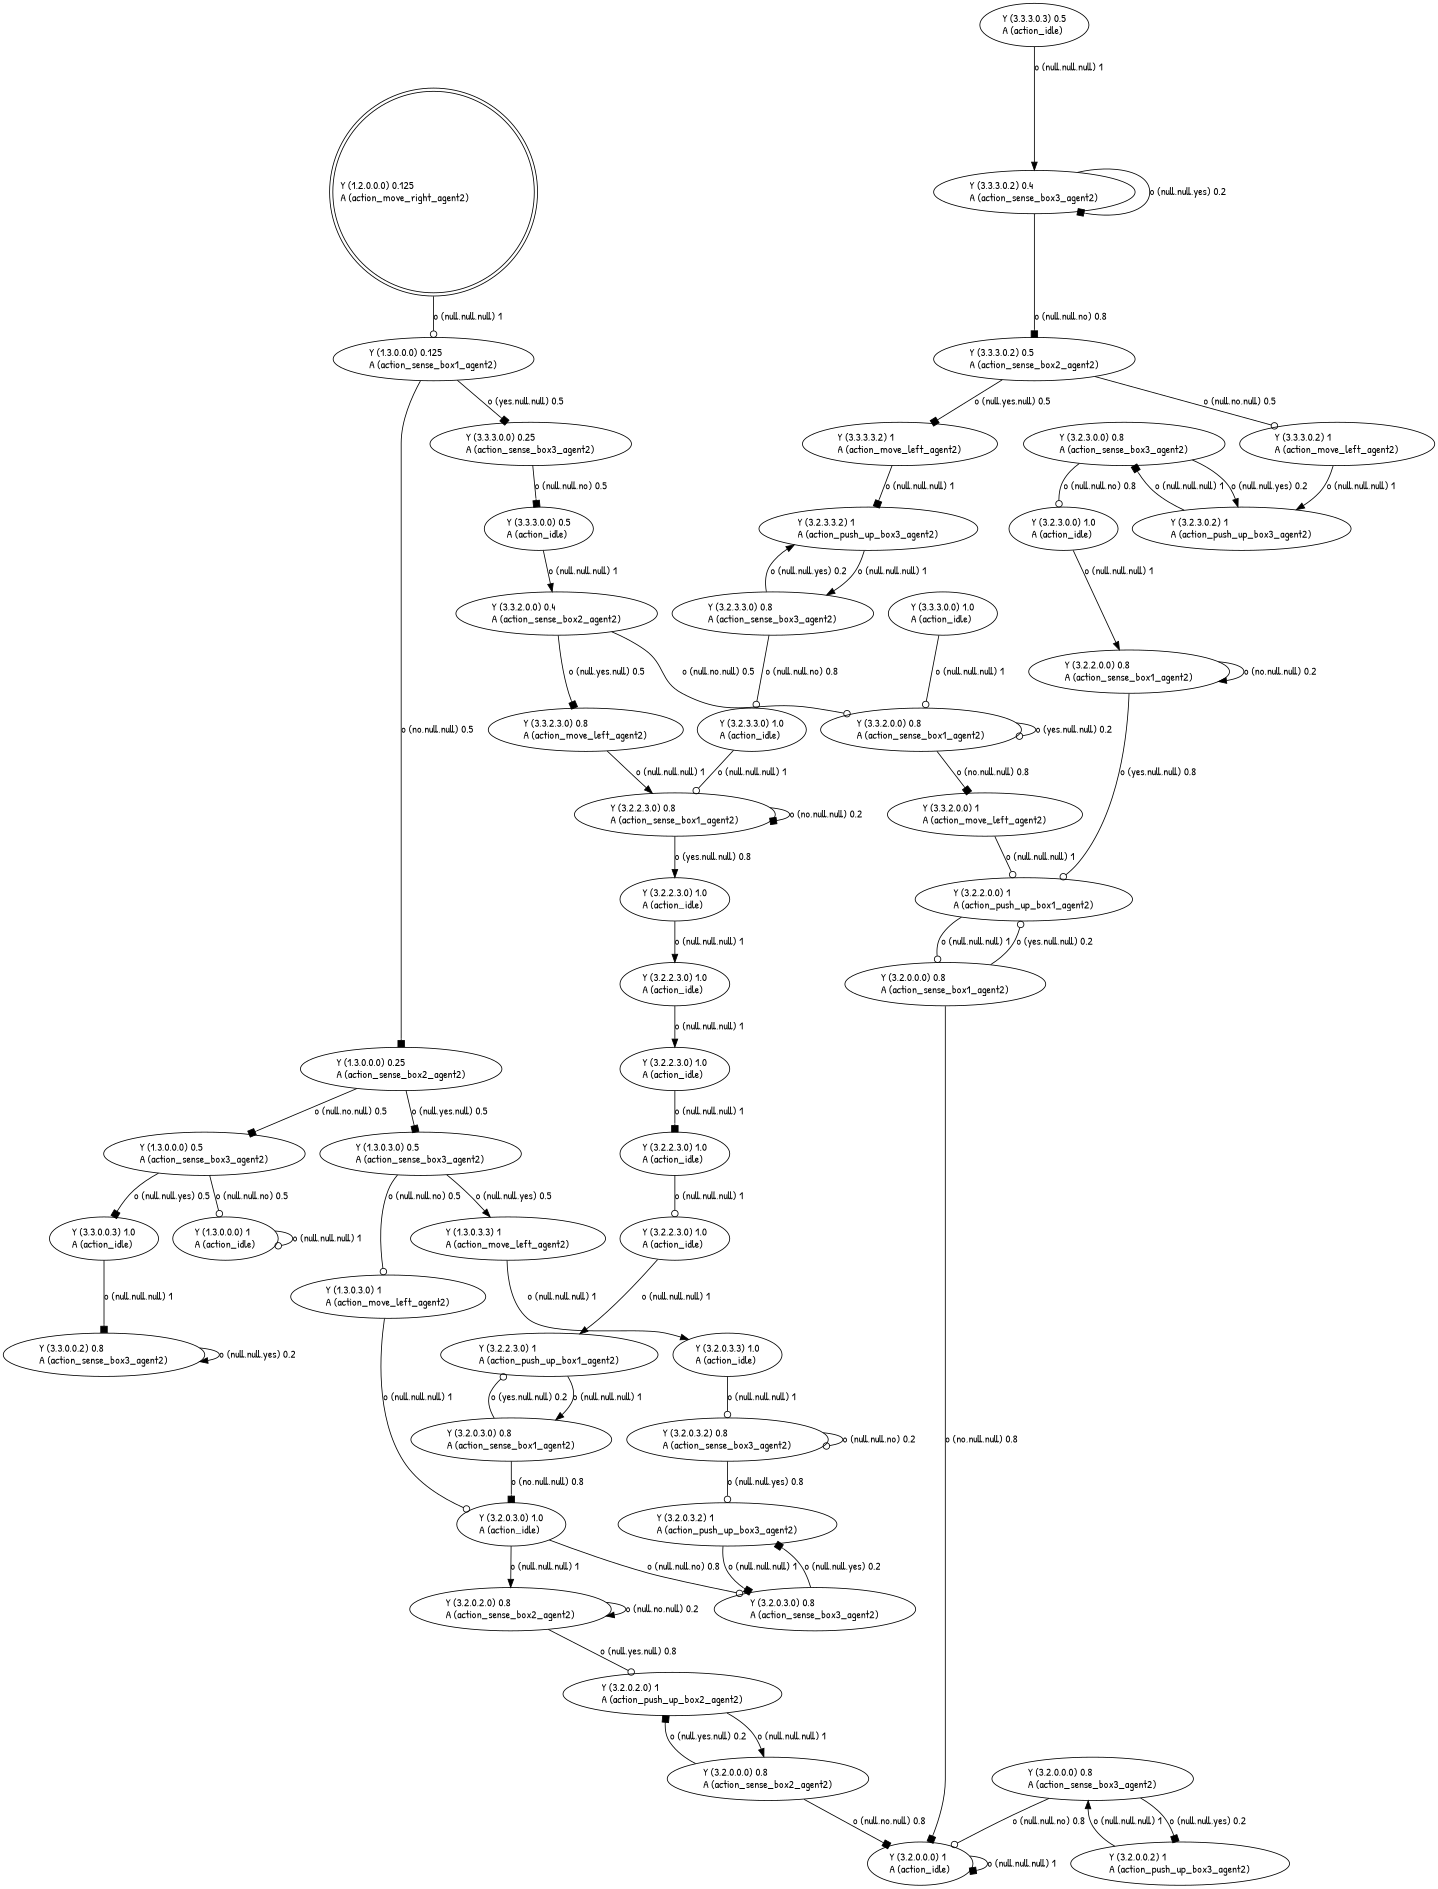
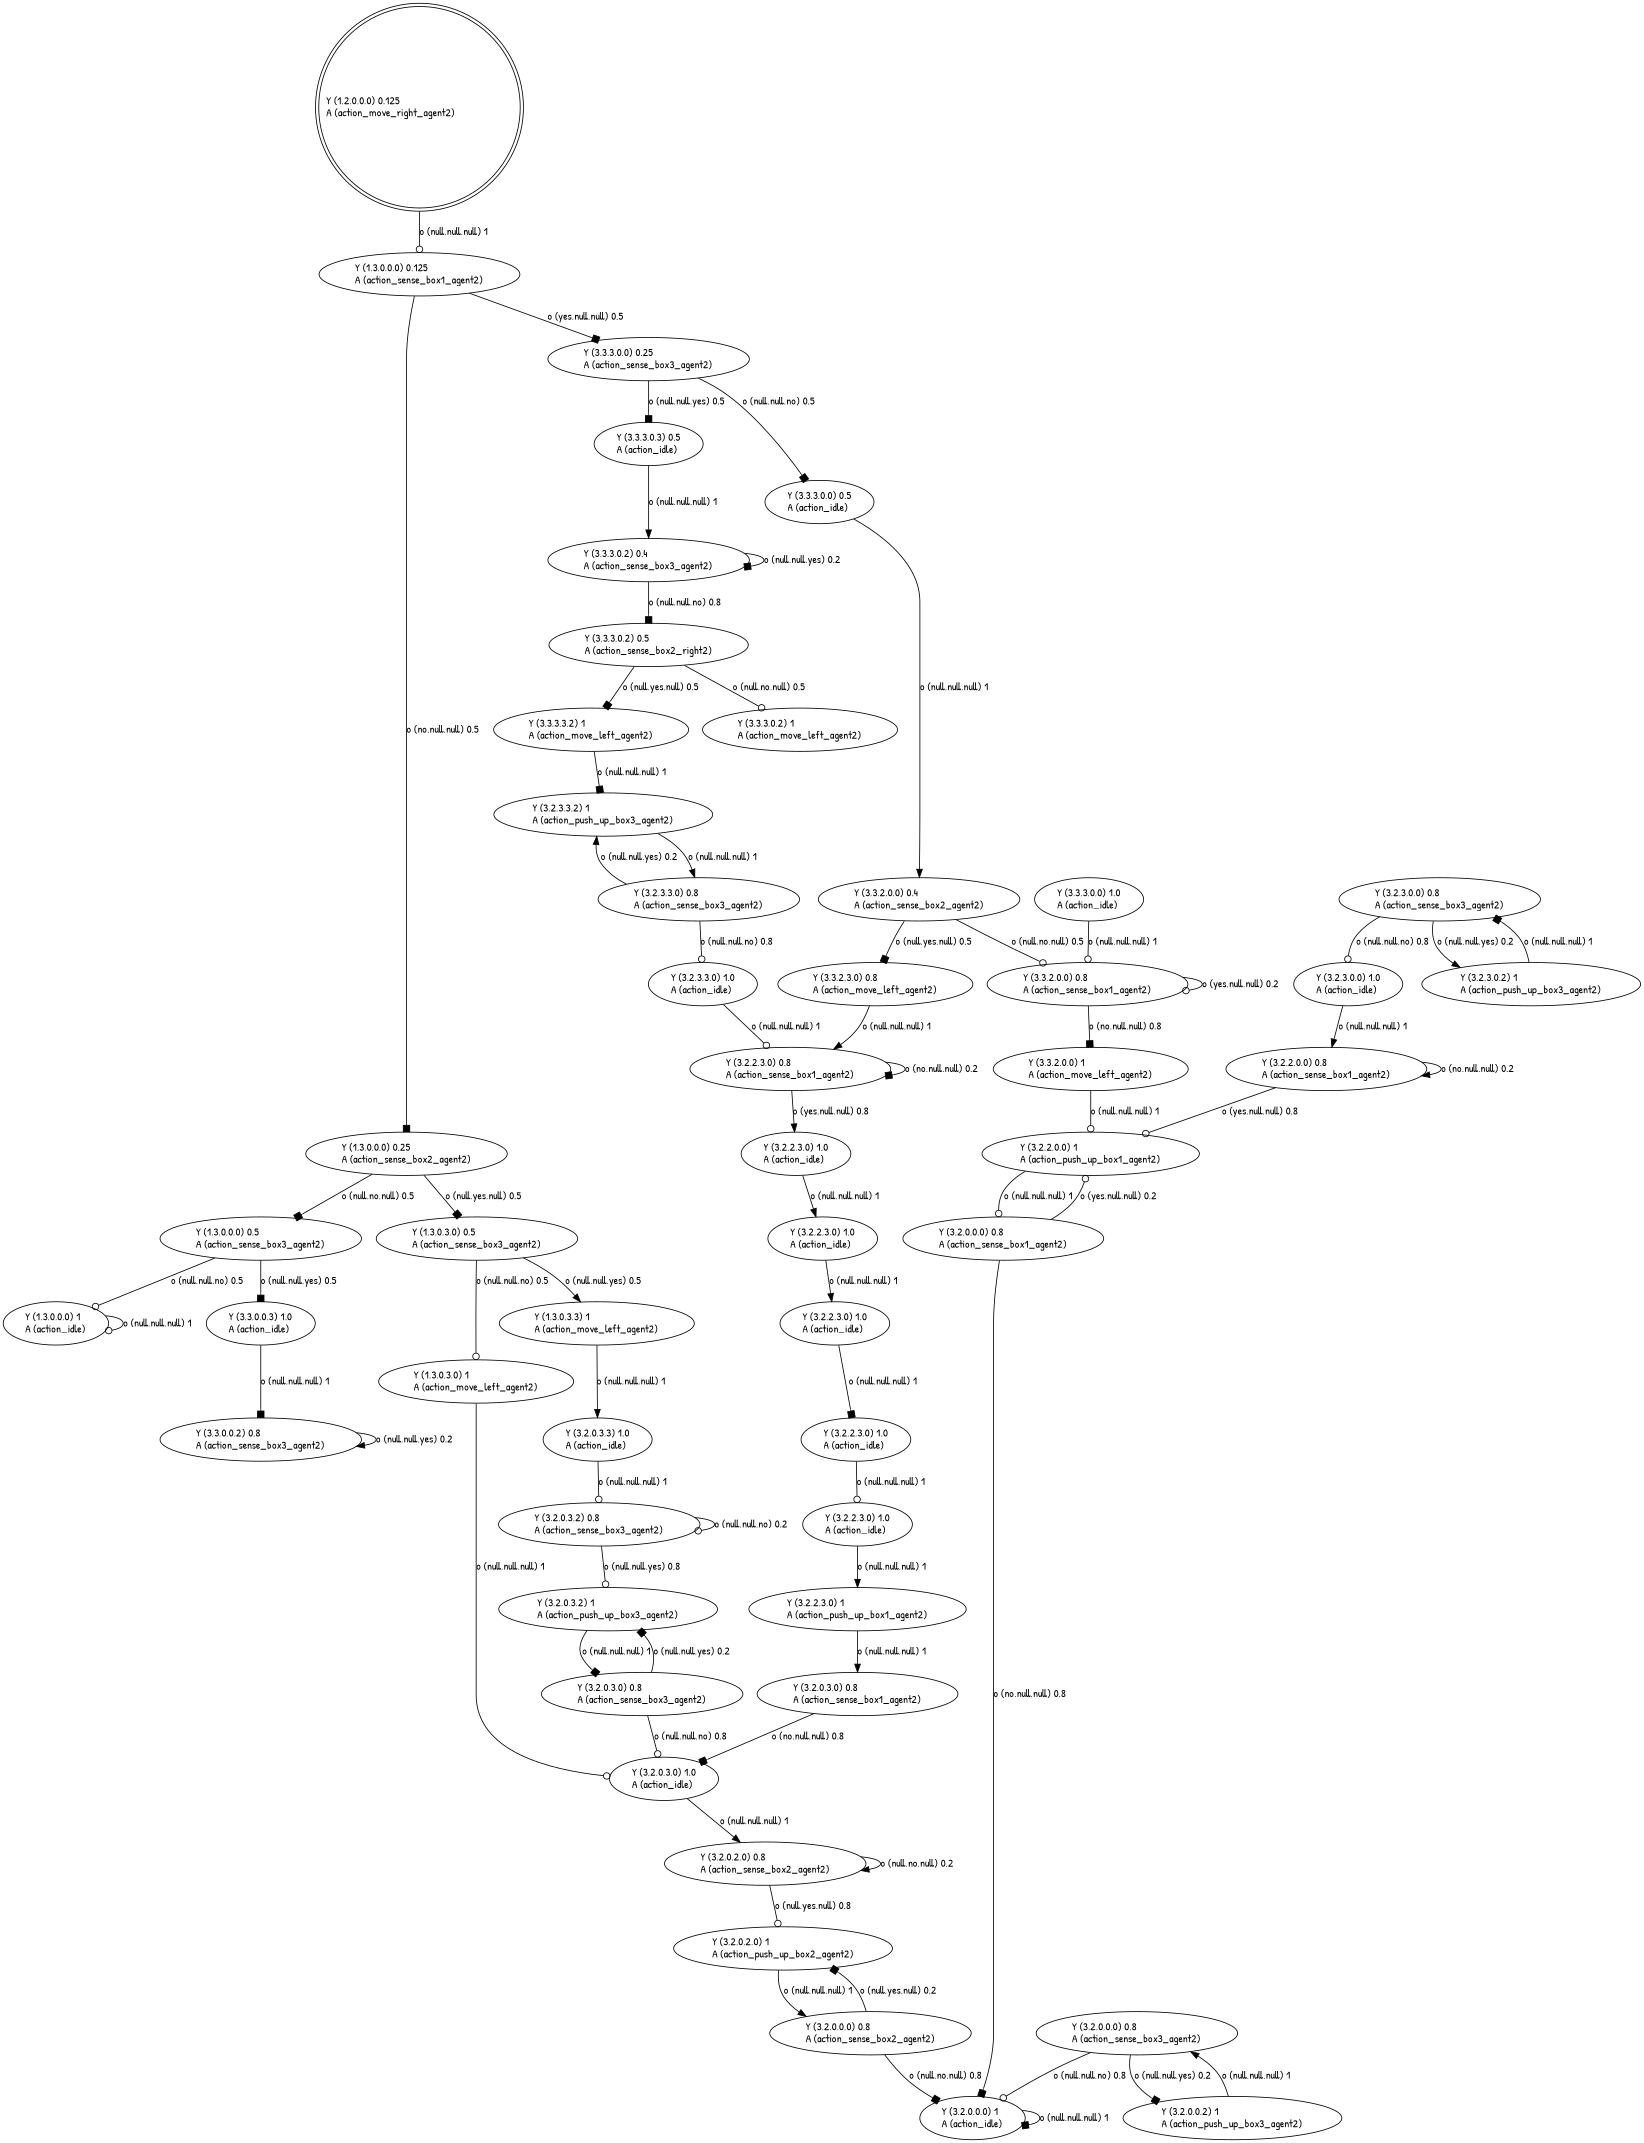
  digraph {
    fontname="Patrick Hand"
    node [fontname="Patrick Hand"]
    edge [arrowhead=box fontname="Patrick Hand"]
    n1 [label="Y (1,2,0,0,0) 0.125\lA (action_move_right_agent2)\l" labeljust=l shape=doublecircle]
    n2 [label="Y (1,3,0,0,0) 0.125\lA (action_sense_box1_agent2)\l"]
    n3 [label="Y (1,3,0,0,0) 0.25\lA (action_sense_box2_agent2)\l"]
    n4 [label="Y (3,3,3,0,0) 0.25\lA (action_sense_box3_agent2)\l"]
    n5 [label="Y (1,3,0,3,0) 0.5\lA (action_sense_box3_agent2)\l"]
    n6 [label="Y (1,3,0,0,0) 0.5\lA (action_sense_box3_agent2)\l"]
    n7 [label="Y (3,3,3,0,3) 0.5\lA (action_idle)\l"]
    n8 [label="Y (3,3,3,0,0) 0.5\lA (action_idle)\l"]
    n9 [label="Y (1,3,0,3,3) 1\lA (action_move_left_agent2)\l"]
    n10 [label="Y (1,3,0,3,0) 1\lA (action_move_left_agent2)\l"]
    n11 [label="Y (1,3,0,0,0) 1\lA (action_idle)\l"]
    n12 [label="Y (3,3,0,0,3) 1.0\lA (action_idle)\l"]
    n13 [label="Y (3,3,3,0,2) 0.4\lA (action_sense_box3_agent2)\l"]
    n14 [label="Y (3,3,2,0,0) 0.4\lA (action_sense_box2_agent2)\l"]
-   n15 [label="Y (3,3,3,0,2) 0.5\lA (action_sense_box2_agent2)\l"]
+   n15 [label="Y (3,3,3,0,2) 0.5\lA (action_sense_box2_right2)\l"]
    n16 [label="Y (3,3,2,3,0) 0.8\lA (action_move_left_agent2)\l"]
    n17 [label="Y (3,3,2,0,0) 0.8\lA (action_sense_box1_agent2)\l"]
    n18 [label="Y (3,3,3,3,2) 1\lA (action_move_left_agent2)\l"]
    n19 [label="Y (3,3,3,0,2) 1\lA (action_move_left_agent2)\l"]
    n20 [label="Y (3,2,3,3,2) 1\lA (action_push_up_box3_agent2)\l"]
    n21 [label="Y (3,2,3,0,2) 1\lA (action_push_up_box3_agent2)\l"]
    n22 [label="Y (3,2,3,3,0) 0.8\lA (action_sense_box3_agent2)\l"]
    n23 [label="Y (3,2,3,0,0) 0.8\lA (action_sense_box3_agent2)\l"]
    n24 [label="Y (3,2,3,3,0) 1.0\lA (action_idle)\l"]
    n25 [label="Y (3,2,2,3,0) 0.8\lA (action_sense_box1_agent2)\l"]
    n26 [label="Y (3,2,2,3,0) 1.0\lA (action_idle)\l"]
    n27 [label="Y (3,2,2,3,0) 1.0\lA (action_idle)\l"]
    n28 [label="Y (3,2,2,3,0) 1\lA (action_push_up_box1_agent2)\l"]
    n29 [label="Y (3,2,0,3,0) 0.8\lA (action_sense_box1_agent2)\l"]
    n30 [label="Y (3,2,0,3,0) 1.0\lA (action_idle)\l"]
    n31 [label="Y (3,2,0,2,0) 0.8\lA (action_sense_box2_agent2)\l"]
    n32 [label="Y (3,2,0,2,0) 1\lA (action_push_up_box2_agent2)\l"]
    n33 [label="Y (3,2,0,0,0) 0.8\lA (action_sense_box2_agent2)\l"]
    n34 [label="Y (3,2,0,0,0) 1\lA (action_idle)\l"]
    n35 [label="Y (3,2,3,0,0) 1.0\lA (action_idle)\l"]
    n36 [label="Y (3,2,2,0,0) 0.8\lA (action_sense_box1_agent2)\l"]
    n37 [label="Y (3,2,2,0,0) 1\lA (action_push_up_box1_agent2)\l"]
    n38 [label="Y (3,2,0,0,0) 0.8\lA (action_sense_box1_agent2)\l"]
    n39 [label="Y (3,3,3,0,0) 1.0\lA (action_idle)\l"]
    n40 [label="Y (3,3,2,0,0) 1\lA (action_move_left_agent2)\l"]
    n41 [label="Y (3,2,0,3,3) 1.0\lA (action_idle)\l"]
    n42 [label="Y (3,3,0,0,2) 0.8\lA (action_sense_box3_agent2)\l"]
    n43 [label="Y (3,2,0,3,2) 0.8\lA (action_sense_box3_agent2)\l"]
    n44 [label="Y (3,2,0,3,2) 1\lA (action_push_up_box3_agent2)\l"]
    n45 [label="Y (3,2,0,3,0) 0.8\lA (action_sense_box3_agent2)\l"]
    n46 [label="Y (3,2,0,0,2) 1\lA (action_push_up_box3_agent2)\l"]
    n47 [label="Y (3,2,0,0,0) 0.8\lA (action_sense_box3_agent2)\l"]
    n48 [label="Y (3,2,2,3,0) 1.0\lA (action_idle)\l"]
    n49 [label="Y (3,2,2,3,0) 1.0\lA (action_idle)\l"]
    n50 [label="Y (3,2,2,3,0) 1.0\lA (action_idle)\l"]
    n1 -> n2 [arrowhead=odot label="o (null,null,null) 1\l"]
    n2 -> n3 [label="o (no,null,null) 0.5\l"]
    n2 -> n4 [label="o (yes,null,null) 0.5\l"]
    n3 -> n5 [label="o (null,yes,null) 0.5\l"]
    n3 -> n6 [label="o (null,no,null) 0.5\l"]
+   n4 -> n7 [label="o (null,null,yes) 0.5\l"]
    n4 -> n8 [label="o (null,null,no) 0.5\l"]
    n5 -> n9 [arrowhead=normal label="o (null,null,yes) 0.5\l"]
    n5 -> n10 [arrowhead=odot label="o (null,null,no) 0.5\l"]
    n6 -> n11 [arrowhead=odot label="o (null,null,no) 0.5\l"]
    n6 -> n12 [label="o (null,null,yes) 0.5\l"]
    n7 -> n13 [arrowhead=normal label="o (null,null,null) 1\l"]
    n8 -> n14 [arrowhead=normal label="o (null,null,null) 1\l"]
    n9 -> n41 [arrowhead=normal label="o (null,null,null) 1\l"]
    n10 -> n30 [arrowhead=odot label="o (null,null,null) 1\l"]
    n11 -> n11 [arrowhead=odot label="o (null,null,null) 1\l"]
    n12 -> n42 [label="o (null,null,null) 1\l"]
    n13 -> n13 [label="o (null,null,yes) 0.2\l"]
    n13 -> n15 [label="o (null,null,no) 0.8\l"]
    n14 -> n16 [label="o (null,yes,null) 0.5\l"]
    n14 -> n17 [arrowhead=odot label="o (null,no,null) 0.5\l"]
    n15 -> n18 [label="o (null,yes,null) 0.5\l"]
    n15 -> n19 [arrowhead=odot label="o (null,no,null) 0.5\l"]
    n16 -> n25 [arrowhead=normal label="o (null,null,null) 1\l"]
    n17 -> n17 [arrowhead=odot label="o (yes,null,null) 0.2\l"]
    n17 -> n40 [label="o (no,null,null) 0.8\l"]
    n18 -> n20 [label="o (null,null,null) 1\l"]
-   n19 -> n21 [arrowhead=normal label="o (null,null,null) 1\l"]
    n20 -> n22 [arrowhead=normal label="o (null,null,null) 1\l"]
    n21 -> n23 [label="o (null,null,null) 1\l"]
    n22 -> n20 [arrowhead=normal label="o (null,null,yes) 0.2\l"]
    n22 -> n24 [arrowhead=odot label="o (null,null,no) 0.8\l"]
    n23 -> n21 [arrowhead=normal label="o (null,null,yes) 0.2\l"]
    n23 -> n35 [arrowhead=odot label="o (null,null,no) 0.8\l"]
    n24 -> n25 [arrowhead=odot label="o (null,null,null) 1\l"]
    n25 -> n25 [label="o (no,null,null) 0.2\l"]
    n25 -> n26 [arrowhead=normal label="o (yes,null,null) 0.8\l"]
    n26 -> n27 [arrowhead=normal label="o (null,null,null) 1\l"]
    n27 -> n48 [arrowhead=normal label="o (null,null,null) 1\l"]
    n28 -> n29 [arrowhead=normal label="o (null,null,null) 1\l"]
-   n29 -> n28 [arrowhead=odot label="o (yes,null,null) 0.2\l"]
    n29 -> n30 [label="o (no,null,null) 0.8\l"]
    n30 -> n31 [arrowhead=normal label="o (null,null,null) 1\l"]
    n31 -> n31 [arrowhead=normal label="o (null,no,null) 0.2\l"]
    n31 -> n32 [arrowhead=odot label="o (null,yes,null) 0.8\l"]
    n32 -> n33 [arrowhead=normal label="o (null,null,null) 1\l"]
    n33 -> n32 [label="o (null,yes,null) 0.2\l"]
    n33 -> n34 [label="o (null,no,null) 0.8\l"]
    n34 -> n34 [label="o (null,null,null) 1\l"]
    n35 -> n36 [arrowhead=normal label="o (null,null,null) 1\l"]
    n36 -> n36 [arrowhead=normal label="o (no,null,null) 0.2\l"]
    n36 -> n37 [arrowhead=odot label="o (yes,null,null) 0.8\l"]
    n37 -> n38 [arrowhead=odot label="o (null,null,null) 1\l"]
    n38 -> n34 [label="o (no,null,null) 0.8\l"]
    n38 -> n37 [arrowhead=odot label="o (yes,null,null) 0.2\l"]
    n39 -> n17 [arrowhead=odot label="o (null,null,null) 1\l"]
    n40 -> n37 [arrowhead=odot label="o (null,null,null) 1\l"]
    n41 -> n43 [arrowhead=odot label="o (null,null,null) 1\l"]
    n42 -> n42 [arrowhead=normal label="o (null,null,yes) 0.2\l"]
    n43 -> n43 [arrowhead=odot label="o (null,null,no) 0.2\l"]
    n43 -> n44 [arrowhead=odot label="o (null,null,yes) 0.8\l"]
    n44 -> n45 [label="o (null,null,null) 1\l"]
-   n30 -> n45 [arrowhead=odot label="o (null,null,no) 0.8\l"]
+   n45 -> n30 [arrowhead=odot label="o (null,null,no) 0.8\l"]
    n45 -> n44 [label="o (null,null,yes) 0.2\l"]
    n46 -> n47 [arrowhead=normal label="o (null,null,null) 1\l"]
    n47 -> n34 [arrowhead=odot label="o (null,null,no) 0.8\l"]
    n47 -> n46 [label="o (null,null,yes) 0.2\l"]
    n48 -> n49 [label="o (null,null,null) 1\l"]
    n49 -> n50 [arrowhead=odot label="o (null,null,null) 1\l"]
    n50 -> n28 [arrowhead=normal label="o (null,null,null) 1\l"]
  }
